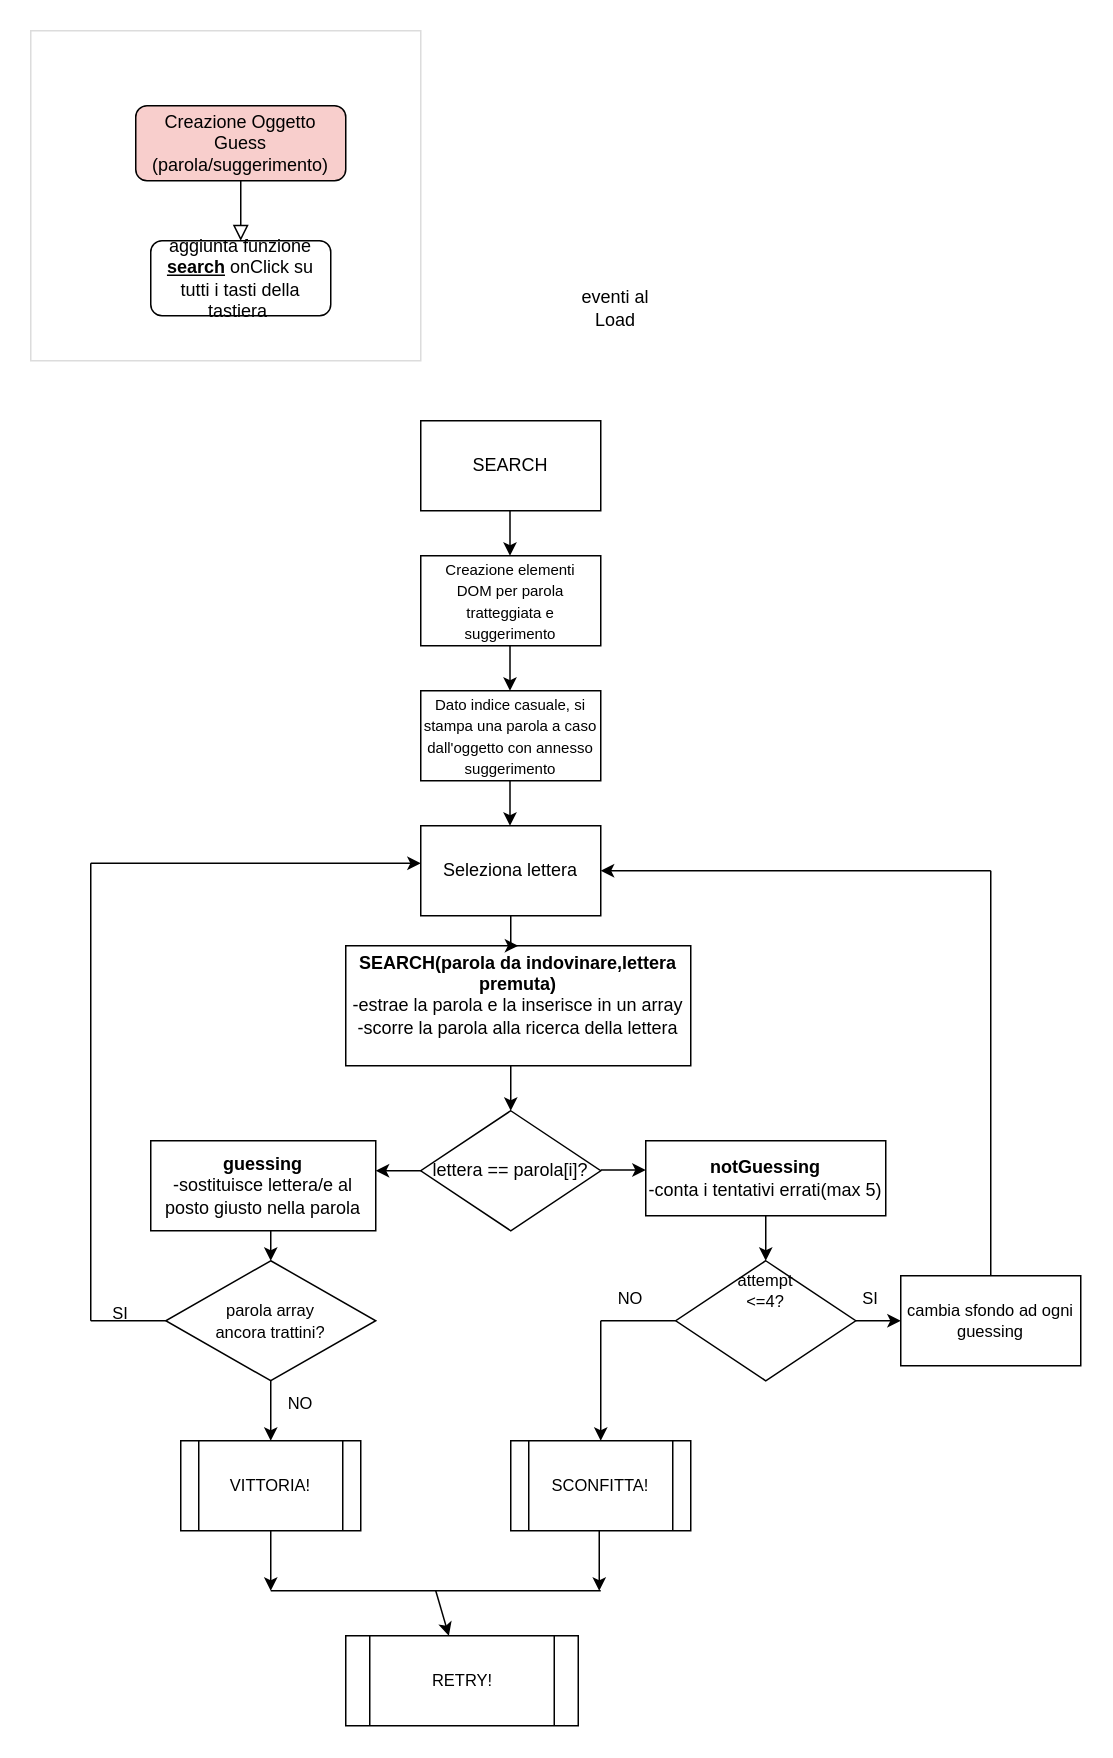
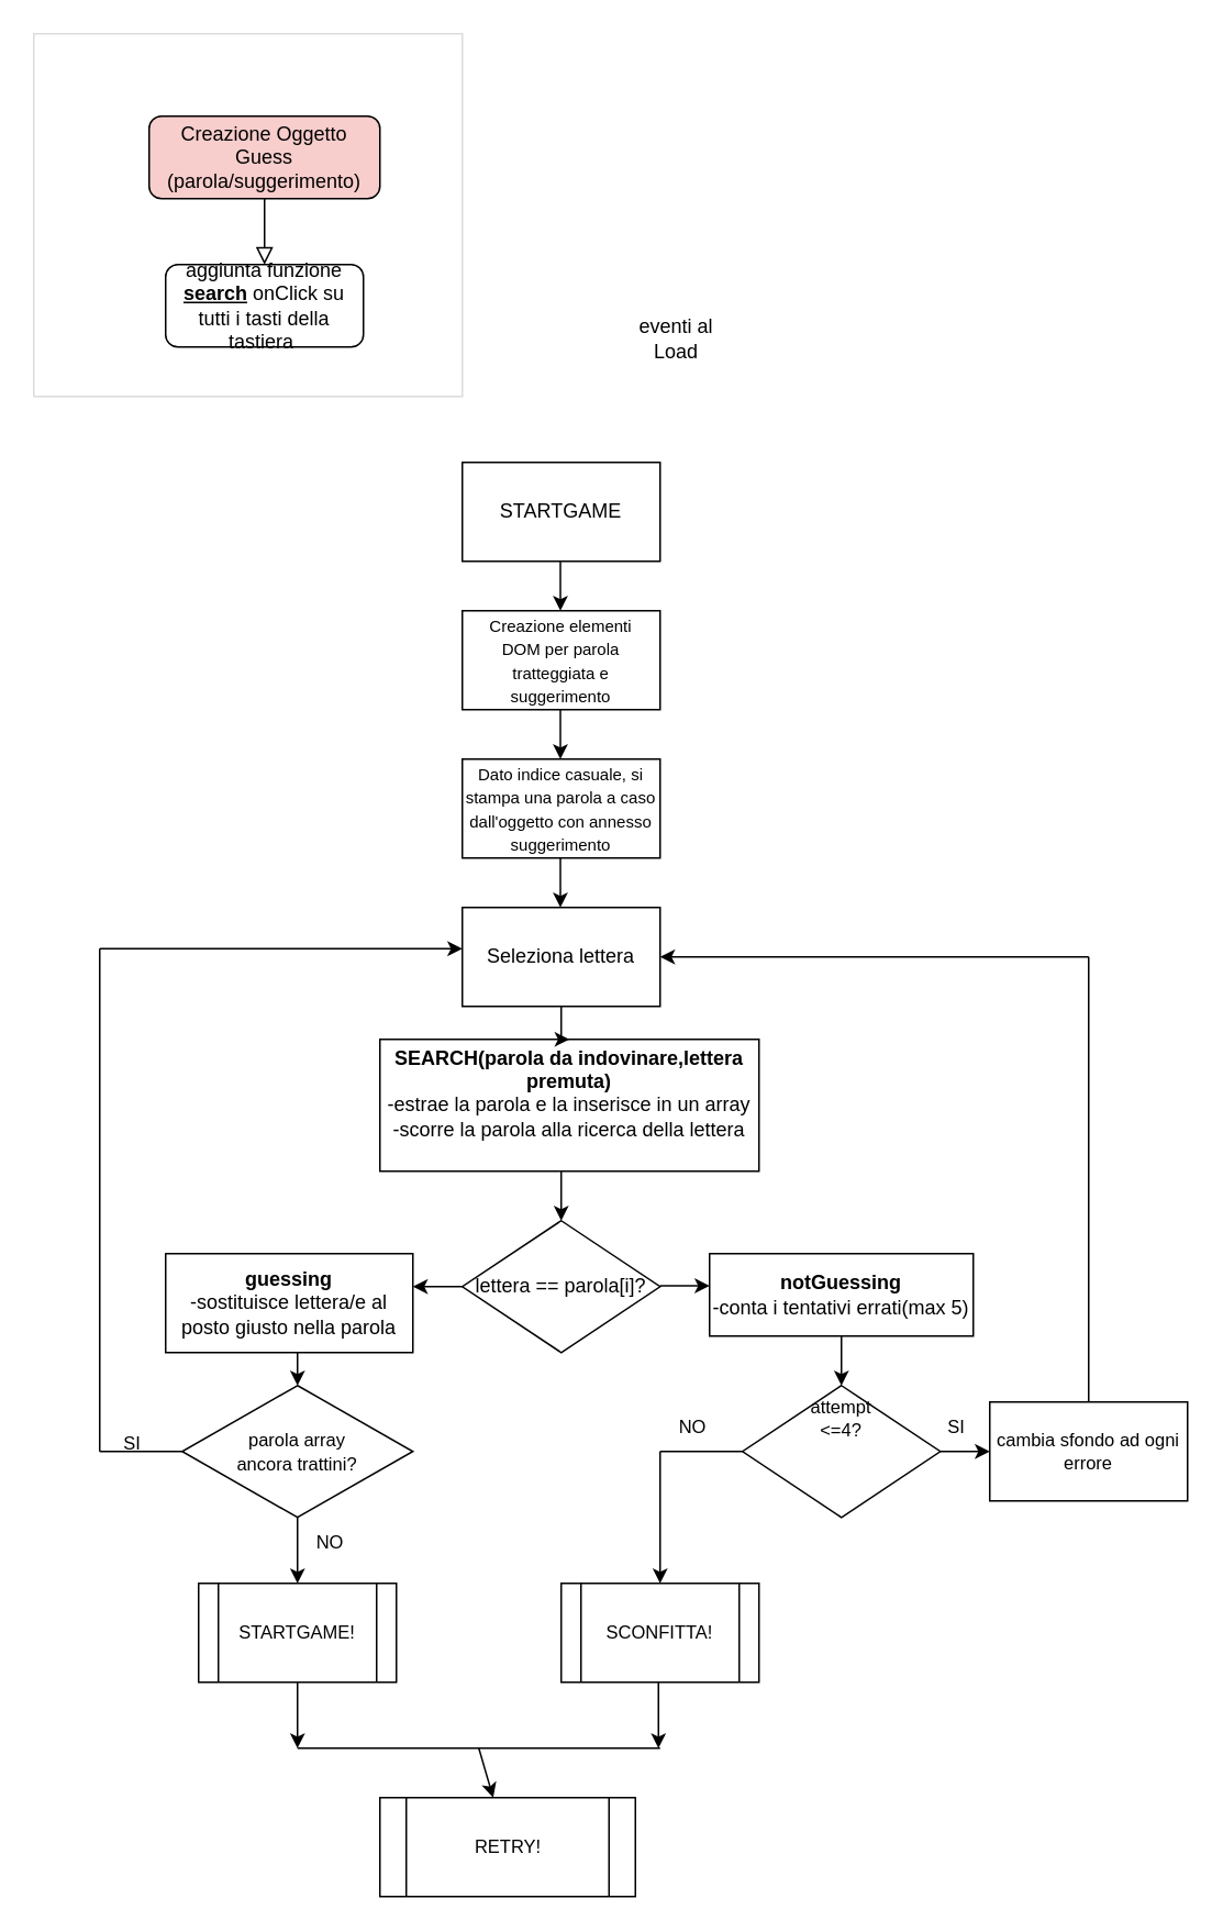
  <mxCell id="0" />
  <mxCell id="1" parent="0" />
  <mxCell id="2" value="" style="rounded=0;html=1;jettySize=auto;orthogonalLoop=1;fontSize=11;endArrow=block;endFill=0;endSize=8;strokeWidth=1;shadow=0;labelBackgroundColor=none;edgeStyle=orthogonalEdgeStyle;" parent="1" source="3" edge="1"><mxGeometry relative="1" as="geometry"><mxPoint x="160" y="160" as="targetPoint" /></mxGeometry></mxCell>
  <mxCell id="3" value="Creazione Oggetto Guess (parola/suggerimento)" style="rounded=1;whiteSpace=wrap;html=1;fontSize=12;glass=0;strokeWidth=1;shadow=0;fillColor=#f8cecc;" parent="1" vertex="1"><mxGeometry x="90" y="70" width="140" height="50" as="geometry" /></mxCell>
  <mxCell id="4" value="aggiunta funzione &lt;b&gt;&lt;u&gt;search&lt;/u&gt;&lt;/b&gt; onClick su tutti i tasti della tastiera&amp;nbsp;" style="rounded=1;whiteSpace=wrap;html=1;fontSize=12;glass=0;strokeWidth=1;shadow=0;" parent="1" vertex="1"><mxGeometry x="100" y="160" width="120" height="50" as="geometry" /></mxCell>
  <mxCell id="5" value="" style="rounded=0;whiteSpace=wrap;html=1;strokeColor=#dcdcdc;fillColor=none;" vertex="1" parent="1"><mxGeometry x="20" y="20" width="260" height="220" as="geometry" /></mxCell>
  <mxCell id="6" value="eventi al Load" style="text;html=1;strokeColor=none;fillColor=none;align=center;verticalAlign=middle;whiteSpace=wrap;rounded=0;" vertex="1" parent="1"><mxGeometry x="380" y="180" width="60" height="50" as="geometry" /></mxCell>
- <mxCell id="7" value="SEARCH" style="rounded=0;whiteSpace=wrap;html=1;strokeColor=#000000;fillColor=none;" vertex="1" parent="1"><mxGeometry x="280" y="280" width="120" height="60" as="geometry" /></mxCell>
+ <mxCell id="7" value="STARTGAME" style="rounded=0;whiteSpace=wrap;html=1;strokeColor=#000000;fillColor=none;" vertex="1" parent="1"><mxGeometry x="280" y="280" width="120" height="60" as="geometry" /></mxCell>
  <mxCell id="8" value="" style="endArrow=classic;html=1;rounded=0;" edge="1" parent="1"><mxGeometry width="50" height="50" relative="1" as="geometry"><mxPoint x="339.5" y="340" as="sourcePoint" /><mxPoint x="339.5" y="370" as="targetPoint" /></mxGeometry></mxCell>
  <mxCell id="9" value="" style="edgeStyle=orthogonalEdgeStyle;rounded=0;orthogonalLoop=1;jettySize=auto;html=1;fontSize=12;" edge="1" parent="1" source="10" target="17"><mxGeometry relative="1" as="geometry" /></mxCell>
  <mxCell id="10" value="Seleziona lettera" style="rounded=0;whiteSpace=wrap;html=1;strokeColor=#000000;fillColor=none;" vertex="1" parent="1"><mxGeometry x="280" y="550" width="120" height="60" as="geometry" /></mxCell>
  <mxCell id="11" value="&lt;font style=&quot;font-size: 10px&quot;&gt;Dato indice casuale, si stampa una parola a caso dall'oggetto con annesso suggerimento&lt;/font&gt;" style="rounded=0;whiteSpace=wrap;html=1;strokeColor=#000000;fillColor=none;" vertex="1" parent="1"><mxGeometry x="280" y="460" width="120" height="60" as="geometry" /></mxCell>
  <mxCell id="12" value="" style="rounded=0;whiteSpace=wrap;html=1;strokeColor=#000000;fillColor=none;" vertex="1" parent="1"><mxGeometry x="280" y="370" width="120" height="60" as="geometry" /></mxCell>
  <mxCell id="13" value="&lt;font style=&quot;font-size: 10px&quot;&gt;Creazione elementi DOM per parola tratteggiata e suggerimento&lt;/font&gt;" style="text;html=1;strokeColor=none;fillColor=none;align=center;verticalAlign=middle;whiteSpace=wrap;rounded=0;" vertex="1" parent="1"><mxGeometry x="295" y="385" width="90" height="30" as="geometry" /></mxCell>
  <mxCell id="14" value="" style="endArrow=classic;html=1;rounded=0;" edge="1" parent="1"><mxGeometry width="50" height="50" relative="1" as="geometry"><mxPoint x="339.5" y="430" as="sourcePoint" /><mxPoint x="339.5" y="460" as="targetPoint" /></mxGeometry></mxCell>
  <mxCell id="15" value="" style="endArrow=classic;html=1;rounded=0;" edge="1" parent="1"><mxGeometry width="50" height="50" relative="1" as="geometry"><mxPoint x="339.5" y="520" as="sourcePoint" /><mxPoint x="339.5" y="550" as="targetPoint" /></mxGeometry></mxCell>
  <mxCell id="16" style="edgeStyle=orthogonalEdgeStyle;rounded=0;orthogonalLoop=1;jettySize=auto;html=1;exitX=0.5;exitY=1;exitDx=0;exitDy=0;fontSize=10;" edge="1" parent="1" source="6" target="6"><mxGeometry relative="1" as="geometry" /></mxCell>
  <mxCell id="17" value="&lt;span style=&quot;font-size: 12px&quot;&gt;&lt;b&gt;SEARCH&lt;/b&gt;&lt;font style=&quot;font-weight: bold ; font-size: 12px&quot;&gt;(parola da indovinare,lettera premuta)&lt;/font&gt;&lt;br&gt;-estrae la parola e la inserisce in un array&lt;br&gt;-scorre la parola alla ricerca della lettera&lt;br&gt;&lt;br&gt;&lt;/span&gt;" style="rounded=0;whiteSpace=wrap;html=1;fontSize=10;strokeColor=#000000;fillColor=none;align=center;" vertex="1" parent="1"><mxGeometry x="230" y="630" width="230" height="80" as="geometry" /></mxCell>
  <mxCell id="18" value="" style="endArrow=classic;html=1;rounded=0;fontSize=12;" edge="1" parent="1"><mxGeometry width="50" height="50" relative="1" as="geometry"><mxPoint x="340" y="710" as="sourcePoint" /><mxPoint x="340" y="740" as="targetPoint" /></mxGeometry></mxCell>
  <mxCell id="19" value="lettera == parola[i]?" style="rhombus;whiteSpace=wrap;html=1;fontSize=12;strokeColor=#000000;fillColor=none;" vertex="1" parent="1"><mxGeometry x="280" y="740" width="120" height="80" as="geometry" /></mxCell>
  <mxCell id="20" value="" style="endArrow=classic;html=1;rounded=0;fontSize=12;" edge="1" parent="1"><mxGeometry width="50" height="50" relative="1" as="geometry"><mxPoint x="280" y="780" as="sourcePoint" /><mxPoint x="250" y="780" as="targetPoint" /></mxGeometry></mxCell>
  <mxCell id="21" value="" style="endArrow=classic;html=1;rounded=0;fontSize=12;" edge="1" parent="1" source="19"><mxGeometry width="50" height="50" relative="1" as="geometry"><mxPoint x="430" y="779.5" as="sourcePoint" /><mxPoint x="400" y="779.5" as="targetPoint" /></mxGeometry></mxCell>
  <mxCell id="22" value="" style="endArrow=classic;html=1;rounded=0;fontSize=12;" edge="1" parent="1"><mxGeometry width="50" height="50" relative="1" as="geometry"><mxPoint x="400" y="779.5" as="sourcePoint" /><mxPoint x="430" y="779.5" as="targetPoint" /></mxGeometry></mxCell>
  <mxCell id="23" value="&lt;b&gt;guessing&lt;/b&gt;&lt;br&gt;-sostituisce lettera/e al posto giusto nella parola&lt;br&gt;" style="rounded=0;whiteSpace=wrap;html=1;fontSize=12;strokeColor=#000000;fillColor=none;" vertex="1" parent="1"><mxGeometry x="100" y="760" width="150" height="60" as="geometry" /></mxCell>
  <mxCell id="24" style="edgeStyle=orthogonalEdgeStyle;rounded=0;orthogonalLoop=1;jettySize=auto;html=1;exitX=0;exitY=0.75;exitDx=0;exitDy=0;fontSize=11;" edge="1" parent="1" source="25"><mxGeometry relative="1" as="geometry"><mxPoint x="430" y="798" as="targetPoint" /></mxGeometry></mxCell>
  <mxCell id="25" value="&lt;b&gt;notGuessing&lt;/b&gt;&lt;br&gt;-conta i tentativi errati(max 5)&lt;br&gt;" style="rounded=0;whiteSpace=wrap;html=1;fontSize=12;strokeColor=#000000;fillColor=none;" vertex="1" parent="1"><mxGeometry x="430" y="760" width="160" height="50" as="geometry" /></mxCell>
  <mxCell id="26" value="" style="endArrow=classic;html=1;rounded=0;fontSize=12;" edge="1" parent="1"><mxGeometry width="50" height="50" relative="1" as="geometry"><mxPoint x="180" y="820" as="sourcePoint" /><mxPoint x="180" y="840" as="targetPoint" /></mxGeometry></mxCell>
  <mxCell id="27" value="&lt;font style=&quot;font-size: 11px&quot;&gt;parola array &lt;br&gt;ancora trattini?&lt;/font&gt;" style="rhombus;whiteSpace=wrap;html=1;fontSize=12;strokeColor=#000000;fillColor=none;" vertex="1" parent="1"><mxGeometry x="110" y="840" width="140" height="80" as="geometry" /></mxCell>
  <mxCell id="28" value="" style="endArrow=classic;html=1;rounded=0;fontSize=11;" edge="1" parent="1"><mxGeometry width="50" height="50" relative="1" as="geometry"><mxPoint x="60" y="575" as="sourcePoint" /><mxPoint x="280" y="575" as="targetPoint" /></mxGeometry></mxCell>
  <mxCell id="29" value="" style="endArrow=none;html=1;rounded=0;fontSize=11;entryX=0;entryY=0.5;entryDx=0;entryDy=0;" edge="1" parent="1" target="27"><mxGeometry width="50" height="50" relative="1" as="geometry"><mxPoint x="60" y="880" as="sourcePoint" /><mxPoint x="110" y="830" as="targetPoint" /></mxGeometry></mxCell>
  <mxCell id="30" value="" style="endArrow=none;html=1;rounded=0;fontSize=11;" edge="1" parent="1"><mxGeometry width="50" height="50" relative="1" as="geometry"><mxPoint x="60" y="880" as="sourcePoint" /><mxPoint x="60" y="575" as="targetPoint" /></mxGeometry></mxCell>
  <mxCell id="31" value="SI" style="text;html=1;strokeColor=none;fillColor=none;align=center;verticalAlign=middle;whiteSpace=wrap;rounded=0;fontSize=11;" vertex="1" parent="1"><mxGeometry x="50" y="860" width="60" height="30" as="geometry" /></mxCell>
  <mxCell id="32" value="" style="endArrow=classic;html=1;rounded=0;fontSize=11;" edge="1" parent="1"><mxGeometry width="50" height="50" relative="1" as="geometry"><mxPoint x="180" y="920" as="sourcePoint" /><mxPoint x="180" y="960" as="targetPoint" /></mxGeometry></mxCell>
  <mxCell id="33" value="NO" style="text;html=1;strokeColor=none;fillColor=none;align=center;verticalAlign=middle;whiteSpace=wrap;rounded=0;fontSize=11;" vertex="1" parent="1"><mxGeometry x="170" y="920" width="60" height="30" as="geometry" /></mxCell>
- <mxCell id="34" value="VITTORIA!" style="shape=process;whiteSpace=wrap;html=1;backgroundOutline=1;fontSize=11;strokeColor=#000000;fillColor=none;" vertex="1" parent="1"><mxGeometry x="120" y="960" width="120" height="60" as="geometry" /></mxCell>
+ <mxCell id="34" value="STARTGAME!" style="shape=process;whiteSpace=wrap;html=1;backgroundOutline=1;fontSize=11;strokeColor=#000000;fillColor=none;" vertex="1" parent="1"><mxGeometry x="120" y="960" width="120" height="60" as="geometry" /></mxCell>
  <mxCell id="35" value="" style="endArrow=classic;html=1;rounded=0;fontSize=11;" edge="1" parent="1"><mxGeometry width="50" height="50" relative="1" as="geometry"><mxPoint x="510" y="810" as="sourcePoint" /><mxPoint x="510" y="840" as="targetPoint" /></mxGeometry></mxCell>
  <mxCell id="36" value="" style="rhombus;whiteSpace=wrap;html=1;fontSize=11;strokeColor=#000000;fillColor=none;" vertex="1" parent="1"><mxGeometry x="450" y="840" width="120" height="80" as="geometry" /></mxCell>
  <mxCell id="37" value="attempt &amp;lt;=4?" style="text;html=1;strokeColor=none;fillColor=none;align=center;verticalAlign=middle;whiteSpace=wrap;rounded=0;fontSize=11;" vertex="1" parent="1"><mxGeometry x="480" y="845" width="60" height="30" as="geometry" /></mxCell>
  <mxCell id="38" value="" style="endArrow=classic;html=1;rounded=0;fontSize=11;entryX=1;entryY=0.5;entryDx=0;entryDy=0;" edge="1" parent="1" target="10"><mxGeometry width="50" height="50" relative="1" as="geometry"><mxPoint x="660" y="580" as="sourcePoint" /><mxPoint x="640" y="580" as="targetPoint" /></mxGeometry></mxCell>
  <mxCell id="39" value="" style="endArrow=classic;html=1;rounded=0;fontSize=11;" edge="1" parent="1" target="40"><mxGeometry width="50" height="50" relative="1" as="geometry"><mxPoint x="570" y="880" as="sourcePoint" /><mxPoint x="620" y="880" as="targetPoint" /></mxGeometry></mxCell>
- <mxCell id="40" value="cambia sfondo ad ogni guessing" style="rounded=0;whiteSpace=wrap;html=1;fontSize=11;strokeColor=#000000;fillColor=none;" vertex="1" parent="1"><mxGeometry x="600" y="850" width="120" height="60" as="geometry" /></mxCell>
+ <mxCell id="40" value="cambia sfondo ad ogni errore" style="rounded=0;whiteSpace=wrap;html=1;fontSize=11;strokeColor=#000000;fillColor=none;" vertex="1" parent="1"><mxGeometry x="600" y="850" width="120" height="60" as="geometry" /></mxCell>
  <mxCell id="41" value="" style="endArrow=none;html=1;rounded=0;fontSize=11;" edge="1" parent="1"><mxGeometry width="50" height="50" relative="1" as="geometry"><mxPoint x="660" y="850" as="sourcePoint" /><mxPoint x="660" y="580" as="targetPoint" /></mxGeometry></mxCell>
  <mxCell id="42" value="SI" style="text;html=1;strokeColor=none;fillColor=none;align=center;verticalAlign=middle;whiteSpace=wrap;rounded=0;fontSize=11;" vertex="1" parent="1"><mxGeometry x="550" y="850" width="60" height="30" as="geometry" /></mxCell>
  <mxCell id="43" value="" style="endArrow=none;html=1;rounded=0;fontSize=11;" edge="1" parent="1"><mxGeometry width="50" height="50" relative="1" as="geometry"><mxPoint x="400" y="880" as="sourcePoint" /><mxPoint x="450" y="880" as="targetPoint" /></mxGeometry></mxCell>
  <mxCell id="44" value="" style="endArrow=classic;html=1;rounded=0;fontSize=11;" edge="1" parent="1"><mxGeometry width="50" height="50" relative="1" as="geometry"><mxPoint x="400" y="880" as="sourcePoint" /><mxPoint x="400" y="960" as="targetPoint" /></mxGeometry></mxCell>
  <mxCell id="45" value="NO" style="text;html=1;strokeColor=none;fillColor=none;align=center;verticalAlign=middle;whiteSpace=wrap;rounded=0;fontSize=11;" vertex="1" parent="1"><mxGeometry x="390" y="850" width="60" height="30" as="geometry" /></mxCell>
  <mxCell id="46" value="SCONFITTA!" style="shape=process;whiteSpace=wrap;html=1;backgroundOutline=1;fontSize=11;strokeColor=#000000;fillColor=none;" vertex="1" parent="1"><mxGeometry x="340" y="960" width="120" height="60" as="geometry" /></mxCell>
  <mxCell id="47" value="" style="endArrow=none;html=1;rounded=0;fontSize=11;" edge="1" parent="1"><mxGeometry width="50" height="50" relative="1" as="geometry"><mxPoint x="180" y="1060" as="sourcePoint" /><mxPoint x="400" y="1060" as="targetPoint" /></mxGeometry></mxCell>
  <mxCell id="48" value="" style="endArrow=classic;html=1;rounded=0;fontSize=11;" edge="1" parent="1"><mxGeometry width="50" height="50" relative="1" as="geometry"><mxPoint x="180" y="1020" as="sourcePoint" /><mxPoint x="180" y="1060" as="targetPoint" /></mxGeometry></mxCell>
  <mxCell id="49" value="" style="endArrow=classic;html=1;rounded=0;fontSize=11;" edge="1" parent="1"><mxGeometry width="50" height="50" relative="1" as="geometry"><mxPoint x="399" y="1020" as="sourcePoint" /><mxPoint x="399" y="1060" as="targetPoint" /></mxGeometry></mxCell>
  <mxCell id="50" value="" style="endArrow=classic;html=1;rounded=0;fontSize=11;" edge="1" parent="1" target="51"><mxGeometry width="50" height="50" relative="1" as="geometry"><mxPoint x="290" y="1060" as="sourcePoint" /><mxPoint x="290" y="1090" as="targetPoint" /></mxGeometry></mxCell>
  <mxCell id="51" value="RETRY!" style="shape=process;whiteSpace=wrap;html=1;backgroundOutline=1;fontSize=11;strokeColor=#000000;fillColor=none;" vertex="1" parent="1"><mxGeometry x="230" y="1090" width="155" height="60" as="geometry" /></mxCell>
